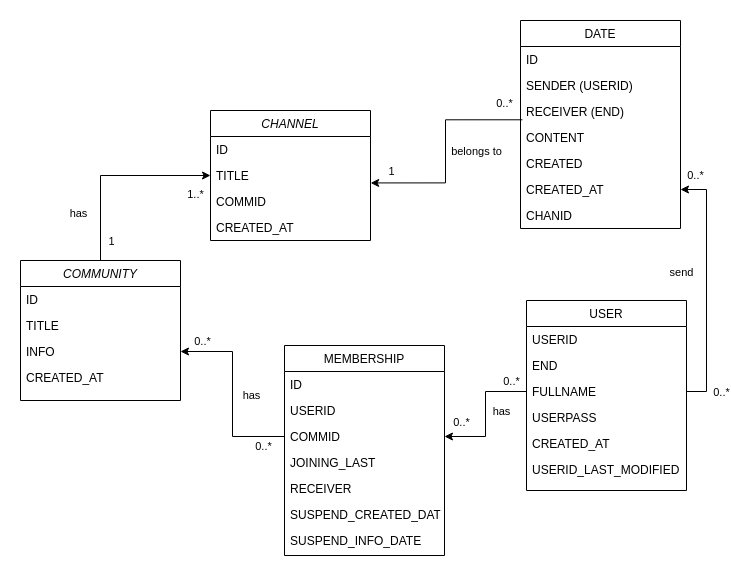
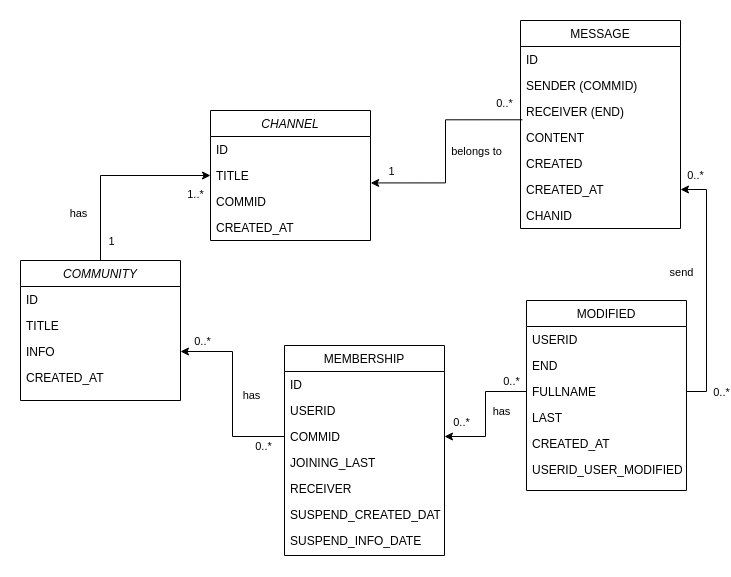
  <mxCell id="0" />
  <mxCell id="1" parent="0" />
  <mxCell id="2" value="COMMUNITY" style="swimlane;fontStyle=2;align=center;verticalAlign=top;childLayout=stackLayout;horizontal=1;startSize=26;horizontalStack=0;resizeParent=1;resizeLast=0;collapsible=1;marginBottom=0;rounded=0;shadow=0;strokeWidth=1;" parent="1" vertex="1"><mxGeometry x="20" y="260" width="160" height="140" as="geometry"><mxRectangle x="230" y="140" width="160" height="26" as="alternateBounds" /></mxGeometry></mxCell>
  <mxCell id="3" value="ID" style="text;align=left;verticalAlign=top;spacingLeft=4;spacingRight=4;overflow=hidden;rotatable=0;points=[[0,0.5],[1,0.5]];portConstraint=eastwest;" parent="2" vertex="1"><mxGeometry y="26" width="160" height="26" as="geometry" /></mxCell>
  <mxCell id="4" value="TITLE" style="text;align=left;verticalAlign=top;spacingLeft=4;spacingRight=4;overflow=hidden;rotatable=0;points=[[0,0.5],[1,0.5]];portConstraint=eastwest;rounded=0;shadow=0;html=0;" parent="2" vertex="1"><mxGeometry y="52" width="160" height="26" as="geometry" /></mxCell>
  <mxCell id="5" value="INFO" style="text;align=left;verticalAlign=top;spacingLeft=4;spacingRight=4;overflow=hidden;rotatable=0;points=[[0,0.5],[1,0.5]];portConstraint=eastwest;rounded=0;shadow=0;html=0;" parent="2" vertex="1"><mxGeometry y="78" width="160" height="26" as="geometry" /></mxCell>
  <mxCell id="6" value="CREATED_AT" style="text;align=left;verticalAlign=top;spacingLeft=4;spacingRight=4;overflow=hidden;rotatable=0;points=[[0,0.5],[1,0.5]];portConstraint=eastwest;rounded=0;shadow=0;html=0;" parent="2" vertex="1"><mxGeometry y="104" width="160" height="26" as="geometry" /></mxCell>
- <mxCell id="7" value="USER" style="swimlane;fontStyle=0;align=center;verticalAlign=top;childLayout=stackLayout;horizontal=1;startSize=26;horizontalStack=0;resizeParent=1;resizeLast=0;collapsible=1;marginBottom=0;rounded=0;shadow=0;strokeWidth=1;" parent="1" vertex="1"><mxGeometry x="526" y="300" width="160" height="190" as="geometry"><mxRectangle x="550" y="140" width="160" height="26" as="alternateBounds" /></mxGeometry></mxCell>
+ <mxCell id="7" value="MODIFIED" style="swimlane;fontStyle=0;align=center;verticalAlign=top;childLayout=stackLayout;horizontal=1;startSize=26;horizontalStack=0;resizeParent=1;resizeLast=0;collapsible=1;marginBottom=0;rounded=0;shadow=0;strokeWidth=1;" parent="1" vertex="1"><mxGeometry x="526" y="300" width="160" height="190" as="geometry"><mxRectangle x="550" y="140" width="160" height="26" as="alternateBounds" /></mxGeometry></mxCell>
  <mxCell id="8" value="USERID" style="text;align=left;verticalAlign=top;spacingLeft=4;spacingRight=4;overflow=hidden;rotatable=0;points=[[0,0.5],[1,0.5]];portConstraint=eastwest;" parent="7" vertex="1"><mxGeometry y="26" width="160" height="26" as="geometry" /></mxCell>
  <mxCell id="9" value="END" style="text;align=left;verticalAlign=top;spacingLeft=4;spacingRight=4;overflow=hidden;rotatable=0;points=[[0,0.5],[1,0.5]];portConstraint=eastwest;rounded=0;shadow=0;html=0;" parent="7" vertex="1"><mxGeometry y="52" width="160" height="26" as="geometry" /></mxCell>
  <mxCell id="10" value="FULLNAME" style="text;align=left;verticalAlign=top;spacingLeft=4;spacingRight=4;overflow=hidden;rotatable=0;points=[[0,0.5],[1,0.5]];portConstraint=eastwest;rounded=0;shadow=0;html=0;" parent="7" vertex="1"><mxGeometry y="78" width="160" height="26" as="geometry" /></mxCell>
- <mxCell id="11" value="USERPASS" style="text;align=left;verticalAlign=top;spacingLeft=4;spacingRight=4;overflow=hidden;rotatable=0;points=[[0,0.5],[1,0.5]];portConstraint=eastwest;rounded=0;shadow=0;html=0;" parent="7" vertex="1"><mxGeometry y="104" width="160" height="26" as="geometry" /></mxCell>
+ <mxCell id="11" value="LAST" style="text;align=left;verticalAlign=top;spacingLeft=4;spacingRight=4;overflow=hidden;rotatable=0;points=[[0,0.5],[1,0.5]];portConstraint=eastwest;rounded=0;shadow=0;html=0;" parent="7" vertex="1"><mxGeometry y="104" width="160" height="26" as="geometry" /></mxCell>
  <mxCell id="12" value="CREATED_AT" style="text;align=left;verticalAlign=top;spacingLeft=4;spacingRight=4;overflow=hidden;rotatable=0;points=[[0,0.5],[1,0.5]];portConstraint=eastwest;rounded=0;shadow=0;html=0;" parent="7" vertex="1"><mxGeometry y="130" width="160" height="26" as="geometry" /></mxCell>
- <mxCell id="13" value="USERID_LAST_MODIFIED" style="text;align=left;verticalAlign=top;spacingLeft=4;spacingRight=4;overflow=hidden;rotatable=0;points=[[0,0.5],[1,0.5]];portConstraint=eastwest;rounded=0;shadow=0;html=0;" parent="7" vertex="1"><mxGeometry y="156" width="160" height="26" as="geometry" /></mxCell>
+ <mxCell id="13" value="USERID_USER_MODIFIED" style="text;align=left;verticalAlign=top;spacingLeft=4;spacingRight=4;overflow=hidden;rotatable=0;points=[[0,0.5],[1,0.5]];portConstraint=eastwest;rounded=0;shadow=0;html=0;" parent="7" vertex="1"><mxGeometry y="156" width="160" height="26" as="geometry" /></mxCell>
  <mxCell id="14" style="edgeStyle=orthogonalEdgeStyle;rounded=0;orthogonalLoop=1;jettySize=auto;html=1;exitX=0;exitY=0.5;exitDx=0;exitDy=0;entryX=1;entryY=0.5;entryDx=0;entryDy=0;" parent="1" source="10" target="26" edge="1"><mxGeometry relative="1" as="geometry"><mxPoint x="454" y="345" as="targetPoint" /></mxGeometry></mxCell>
  <mxCell id="15" value="has" style="edgeLabel;html=1;align=center;verticalAlign=middle;resizable=0;points=[];" parent="14" vertex="1" connectable="0"><mxGeometry x="-0.052" relative="1" as="geometry"><mxPoint x="15" as="offset" /></mxGeometry></mxCell>
  <mxCell id="16" value="0..*" style="edgeLabel;html=1;align=center;verticalAlign=middle;resizable=0;points=[];" parent="14" vertex="1" connectable="0"><mxGeometry x="-0.847" y="-3" relative="1" as="geometry"><mxPoint x="-6" y="-8" as="offset" /></mxGeometry></mxCell>
  <mxCell id="17" value="0..*" style="edgeLabel;html=1;align=center;verticalAlign=middle;resizable=0;points=[];" parent="14" vertex="1" connectable="0"><mxGeometry x="0.744" y="-3" relative="1" as="geometry"><mxPoint y="-12" as="offset" /></mxGeometry></mxCell>
  <mxCell id="18" value="CHANNEL" style="swimlane;fontStyle=2;align=center;verticalAlign=top;childLayout=stackLayout;horizontal=1;startSize=26;horizontalStack=0;resizeParent=1;resizeLast=0;collapsible=1;marginBottom=0;rounded=0;shadow=0;strokeWidth=1;" parent="1" vertex="1"><mxGeometry x="210" y="110" width="160" height="130" as="geometry"><mxRectangle x="230" y="140" width="160" height="26" as="alternateBounds" /></mxGeometry></mxCell>
  <mxCell id="19" value="ID" style="text;align=left;verticalAlign=top;spacingLeft=4;spacingRight=4;overflow=hidden;rotatable=0;points=[[0,0.5],[1,0.5]];portConstraint=eastwest;" parent="18" vertex="1"><mxGeometry y="26" width="160" height="26" as="geometry" /></mxCell>
  <mxCell id="20" value="TITLE" style="text;align=left;verticalAlign=top;spacingLeft=4;spacingRight=4;overflow=hidden;rotatable=0;points=[[0,0.5],[1,0.5]];portConstraint=eastwest;rounded=0;shadow=0;html=0;" parent="18" vertex="1"><mxGeometry y="52" width="160" height="26" as="geometry" /></mxCell>
  <mxCell id="21" value="COMMID" style="text;align=left;verticalAlign=top;spacingLeft=4;spacingRight=4;overflow=hidden;rotatable=0;points=[[0,0.5],[1,0.5]];portConstraint=eastwest;rounded=0;shadow=0;html=0;" parent="18" vertex="1"><mxGeometry y="78" width="160" height="26" as="geometry" /></mxCell>
  <mxCell id="22" value="CREATED_AT" style="text;align=left;verticalAlign=top;spacingLeft=4;spacingRight=4;overflow=hidden;rotatable=0;points=[[0,0.5],[1,0.5]];portConstraint=eastwest;rounded=0;shadow=0;html=0;" parent="18" vertex="1"><mxGeometry y="104" width="160" height="26" as="geometry" /></mxCell>
  <mxCell id="23" value="MEMBERSHIP" style="swimlane;fontStyle=0;align=center;verticalAlign=top;childLayout=stackLayout;horizontal=1;startSize=26;horizontalStack=0;resizeParent=1;resizeLast=0;collapsible=1;marginBottom=0;rounded=0;shadow=0;strokeWidth=1;" parent="1" vertex="1"><mxGeometry x="284" y="345" width="160" height="210" as="geometry"><mxRectangle x="550" y="140" width="160" height="26" as="alternateBounds" /></mxGeometry></mxCell>
  <mxCell id="24" value="ID" style="text;align=left;verticalAlign=top;spacingLeft=4;spacingRight=4;overflow=hidden;rotatable=0;points=[[0,0.5],[1,0.5]];portConstraint=eastwest;" parent="23" vertex="1"><mxGeometry y="26" width="160" height="26" as="geometry" /></mxCell>
  <mxCell id="25" value="USERID" style="text;align=left;verticalAlign=top;spacingLeft=4;spacingRight=4;overflow=hidden;rotatable=0;points=[[0,0.5],[1,0.5]];portConstraint=eastwest;rounded=0;shadow=0;html=0;" parent="23" vertex="1"><mxGeometry y="52" width="160" height="26" as="geometry" /></mxCell>
  <mxCell id="26" value="COMMID" style="text;align=left;verticalAlign=top;spacingLeft=4;spacingRight=4;overflow=hidden;rotatable=0;points=[[0,0.5],[1,0.5]];portConstraint=eastwest;rounded=0;shadow=0;html=0;" parent="23" vertex="1"><mxGeometry y="78" width="160" height="26" as="geometry" /></mxCell>
  <mxCell id="27" value="JOINING_LAST" style="text;align=left;verticalAlign=top;spacingLeft=4;spacingRight=4;overflow=hidden;rotatable=0;points=[[0,0.5],[1,0.5]];portConstraint=eastwest;rounded=0;shadow=0;html=0;" parent="23" vertex="1"><mxGeometry y="104" width="160" height="26" as="geometry" /></mxCell>
  <mxCell id="28" value="RECEIVER" style="text;align=left;verticalAlign=top;spacingLeft=4;spacingRight=4;overflow=hidden;rotatable=0;points=[[0,0.5],[1,0.5]];portConstraint=eastwest;rounded=0;shadow=0;html=0;" parent="23" vertex="1"><mxGeometry y="130" width="160" height="26" as="geometry" /></mxCell>
  <mxCell id="29" value="SUSPEND_CREATED_DATE" style="text;align=left;verticalAlign=top;spacingLeft=4;spacingRight=4;overflow=hidden;rotatable=0;points=[[0,0.5],[1,0.5]];portConstraint=eastwest;rounded=0;shadow=0;html=0;" parent="23" vertex="1"><mxGeometry y="156" width="160" height="26" as="geometry" /></mxCell>
  <mxCell id="30" value="SUSPEND_INFO_DATE" style="text;align=left;verticalAlign=top;spacingLeft=4;spacingRight=4;overflow=hidden;rotatable=0;points=[[0,0.5],[1,0.5]];portConstraint=eastwest;rounded=0;shadow=0;html=0;" parent="23" vertex="1"><mxGeometry y="182" width="160" height="26" as="geometry" /></mxCell>
  <mxCell id="31" style="edgeStyle=orthogonalEdgeStyle;rounded=0;orthogonalLoop=1;jettySize=auto;html=1;exitX=0;exitY=0.5;exitDx=0;exitDy=0;entryX=1;entryY=0.5;entryDx=0;entryDy=0;" parent="1" source="26" target="5" edge="1"><mxGeometry relative="1" as="geometry" /></mxCell>
  <mxCell id="32" value="has" style="edgeLabel;html=1;align=center;verticalAlign=middle;resizable=0;points=[];" parent="31" vertex="1" connectable="0"><mxGeometry x="0.039" y="1" relative="1" as="geometry"><mxPoint x="19" y="4" as="offset" /></mxGeometry></mxCell>
  <mxCell id="33" value="0..*" style="edgeLabel;html=1;align=center;verticalAlign=middle;resizable=0;points=[];" parent="31" vertex="1" connectable="0"><mxGeometry x="0.782" y="1" relative="1" as="geometry"><mxPoint y="-12" as="offset" /></mxGeometry></mxCell>
  <mxCell id="34" value="0..*" style="edgeLabel;html=1;align=center;verticalAlign=middle;resizable=0;points=[];" parent="31" vertex="1" connectable="0"><mxGeometry x="-0.767" y="1" relative="1" as="geometry"><mxPoint y="8" as="offset" /></mxGeometry></mxCell>
- <mxCell id="35" value="DATE" style="swimlane;fontStyle=0;align=center;verticalAlign=top;childLayout=stackLayout;horizontal=1;startSize=26;horizontalStack=0;resizeParent=1;resizeLast=0;collapsible=1;marginBottom=0;rounded=0;shadow=0;strokeWidth=1;" parent="1" vertex="1"><mxGeometry x="520" y="20" width="160" height="208" as="geometry"><mxRectangle x="550" y="140" width="160" height="26" as="alternateBounds" /></mxGeometry></mxCell>
+ <mxCell id="35" value="MESSAGE" style="swimlane;fontStyle=0;align=center;verticalAlign=top;childLayout=stackLayout;horizontal=1;startSize=26;horizontalStack=0;resizeParent=1;resizeLast=0;collapsible=1;marginBottom=0;rounded=0;shadow=0;strokeWidth=1;" parent="1" vertex="1"><mxGeometry x="520" y="20" width="160" height="208" as="geometry"><mxRectangle x="550" y="140" width="160" height="26" as="alternateBounds" /></mxGeometry></mxCell>
  <mxCell id="36" value="ID" style="text;align=left;verticalAlign=top;spacingLeft=4;spacingRight=4;overflow=hidden;rotatable=0;points=[[0,0.5],[1,0.5]];portConstraint=eastwest;" parent="35" vertex="1"><mxGeometry y="26" width="160" height="26" as="geometry" /></mxCell>
- <mxCell id="37" value="SENDER (USERID)" style="text;align=left;verticalAlign=top;spacingLeft=4;spacingRight=4;overflow=hidden;rotatable=0;points=[[0,0.5],[1,0.5]];portConstraint=eastwest;" parent="35" vertex="1"><mxGeometry y="52" width="160" height="26" as="geometry" /></mxCell>
+ <mxCell id="37" value="SENDER (COMMID)" style="text;align=left;verticalAlign=top;spacingLeft=4;spacingRight=4;overflow=hidden;rotatable=0;points=[[0,0.5],[1,0.5]];portConstraint=eastwest;" parent="35" vertex="1"><mxGeometry y="52" width="160" height="26" as="geometry" /></mxCell>
  <mxCell id="38" value="RECEIVER (END)" style="text;align=left;verticalAlign=top;spacingLeft=4;spacingRight=4;overflow=hidden;rotatable=0;points=[[0,0.5],[1,0.5]];portConstraint=eastwest;rounded=0;shadow=0;html=0;" parent="35" vertex="1"><mxGeometry y="78" width="160" height="26" as="geometry" /></mxCell>
  <mxCell id="39" value="CONTENT" style="text;align=left;verticalAlign=top;spacingLeft=4;spacingRight=4;overflow=hidden;rotatable=0;points=[[0,0.5],[1,0.5]];portConstraint=eastwest;rounded=0;shadow=0;html=0;" parent="35" vertex="1"><mxGeometry y="104" width="160" height="26" as="geometry" /></mxCell>
  <mxCell id="40" value="CREATED" style="text;align=left;verticalAlign=top;spacingLeft=4;spacingRight=4;overflow=hidden;rotatable=0;points=[[0,0.5],[1,0.5]];portConstraint=eastwest;rounded=0;shadow=0;html=0;" parent="35" vertex="1"><mxGeometry y="130" width="160" height="26" as="geometry" /></mxCell>
  <mxCell id="41" value="CREATED_AT" style="text;align=left;verticalAlign=top;spacingLeft=4;spacingRight=4;overflow=hidden;rotatable=0;points=[[0,0.5],[1,0.5]];portConstraint=eastwest;rounded=0;shadow=0;html=0;" parent="35" vertex="1"><mxGeometry y="156" width="160" height="26" as="geometry" /></mxCell>
  <mxCell id="42" value="CHANID" style="text;align=left;verticalAlign=top;spacingLeft=4;spacingRight=4;overflow=hidden;rotatable=0;points=[[0,0.5],[1,0.5]];portConstraint=eastwest;rounded=0;shadow=0;html=0;" parent="35" vertex="1"><mxGeometry y="182" width="160" height="26" as="geometry" /></mxCell>
  <mxCell id="43" style="edgeStyle=orthogonalEdgeStyle;rounded=0;orthogonalLoop=1;jettySize=auto;html=1;exitX=1;exitY=0.5;exitDx=0;exitDy=0;endArrow=classic;endFill=1;" parent="1" source="10" target="41" edge="1"><mxGeometry relative="1" as="geometry" /></mxCell>
  <mxCell id="44" value="send" style="edgeLabel;html=1;align=center;verticalAlign=middle;resizable=0;points=[];" parent="43" vertex="1" connectable="0"><mxGeometry x="0.068" y="1" relative="1" as="geometry"><mxPoint x="-25" y="-8" as="offset" /></mxGeometry></mxCell>
  <mxCell id="45" value="0..*" style="edgeLabel;html=1;align=center;verticalAlign=middle;resizable=0;points=[];" parent="43" vertex="1" connectable="0"><mxGeometry x="-0.837" y="1" relative="1" as="geometry"><mxPoint x="15" as="offset" /></mxGeometry></mxCell>
  <mxCell id="46" value="0..*" style="edgeLabel;html=1;align=center;verticalAlign=middle;resizable=0;points=[];" parent="43" vertex="1" connectable="0"><mxGeometry x="0.888" y="-3" relative="1" as="geometry"><mxPoint y="-12" as="offset" /></mxGeometry></mxCell>
  <mxCell id="47" style="edgeStyle=orthogonalEdgeStyle;rounded=0;orthogonalLoop=1;jettySize=auto;html=1;exitX=0.012;exitY=0.819;exitDx=0;exitDy=0;entryX=1.001;entryY=0.786;entryDx=0;entryDy=0;entryPerimeter=0;exitPerimeter=0;" parent="1" source="38" target="20" edge="1"><mxGeometry relative="1" as="geometry" /></mxCell>
  <mxCell id="48" value="belongs to" style="edgeLabel;html=1;align=center;verticalAlign=middle;resizable=0;points=[];" parent="47" vertex="1" connectable="0"><mxGeometry x="-0.015" y="1" relative="1" as="geometry"><mxPoint x="29" y="2" as="offset" /></mxGeometry></mxCell>
  <mxCell id="49" value="0..*" style="edgeLabel;html=1;align=center;verticalAlign=middle;resizable=0;points=[];" parent="47" vertex="1" connectable="0"><mxGeometry x="-0.789" y="-1" relative="1" as="geometry"><mxPoint x="5" y="-16" as="offset" /></mxGeometry></mxCell>
  <mxCell id="50" value="1" style="edgeLabel;html=1;align=center;verticalAlign=middle;resizable=0;points=[];" parent="47" vertex="1" connectable="0"><mxGeometry x="0.756" relative="1" as="geometry"><mxPoint x="-6" y="-12" as="offset" /></mxGeometry></mxCell>
  <mxCell id="51" style="edgeStyle=orthogonalEdgeStyle;rounded=0;orthogonalLoop=1;jettySize=auto;html=1;exitX=0.5;exitY=0;exitDx=0;exitDy=0;entryX=0;entryY=0.5;entryDx=0;entryDy=0;" parent="1" source="2" target="20" edge="1"><mxGeometry relative="1" as="geometry"><mxPoint x="410" y="410" as="sourcePoint" /><mxPoint x="160" y="380" as="targetPoint" /></mxGeometry></mxCell>
  <mxCell id="52" value="has" style="edgeLabel;html=1;align=center;verticalAlign=middle;resizable=0;points=[];" parent="51" vertex="1" connectable="0"><mxGeometry x="-0.336" y="-2" relative="1" as="geometry"><mxPoint x="-25" y="17" as="offset" /></mxGeometry></mxCell>
  <mxCell id="53" value="1" style="edgeLabel;html=1;align=center;verticalAlign=middle;resizable=0;points=[];" parent="51" vertex="1" connectable="0"><mxGeometry x="-0.815" y="2" relative="1" as="geometry"><mxPoint x="12" y="-2" as="offset" /></mxGeometry></mxCell>
  <mxCell id="54" value="1..*" style="edgeLabel;html=1;align=center;verticalAlign=middle;resizable=0;points=[];" parent="51" vertex="1" connectable="0"><mxGeometry x="0.693" y="1" relative="1" as="geometry"><mxPoint x="14" y="19" as="offset" /></mxGeometry></mxCell>
